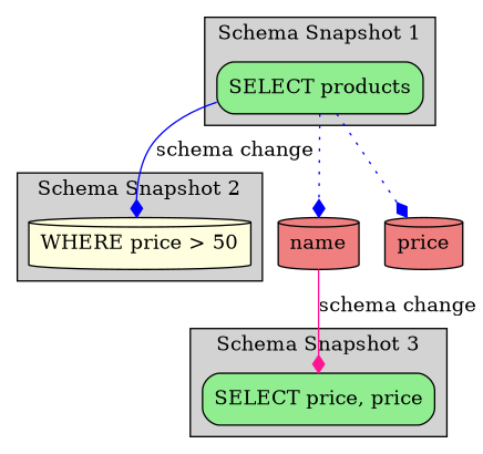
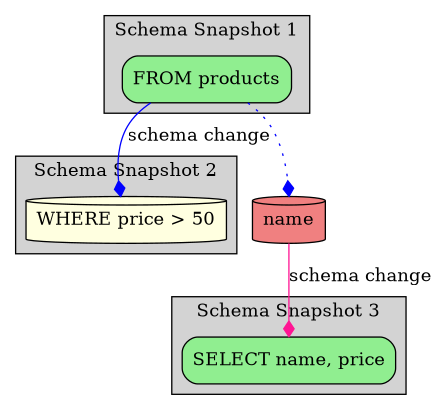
  digraph {
    rankdir=TB
    node [fillcolor=lightgreen shape=cylinder style="filled,rounded"]
    edge [arrowhead=diamond color=blue]
-   n1 [label="SELECT products" shape=box]
+   n1 [label="FROM products" shape=box]
    n2 [fillcolor=lightyellow label="WHERE price > 50"]
-   n3 [label="SELECT price, price" shape=box]
+   n3 [label="SELECT name, price" shape=box]
    n4 [fillcolor=lightcoral label=name]
-   n5 [fillcolor=lightcoral label=price]
    subgraph cluster_1 {
      fillcolor=lightgray
      label="Schema Snapshot 1"
      style=filled
      n1
    }
    subgraph cluster_2 {
      fillcolor=lightgray
      label="Schema Snapshot 2"
      style=filled
      n2
    }
    subgraph cluster_3 {
      fillcolor=lightgray
      label="Schema Snapshot 3"
      style=filled
      n3
    }
    n1 -> n2 [label="schema change"]
    n1 -> n4 [style=dotted]
-   n1 -> n5 [style=dotted]
    n4 -> n3 [color=deeppink label="schema change"]
  }
